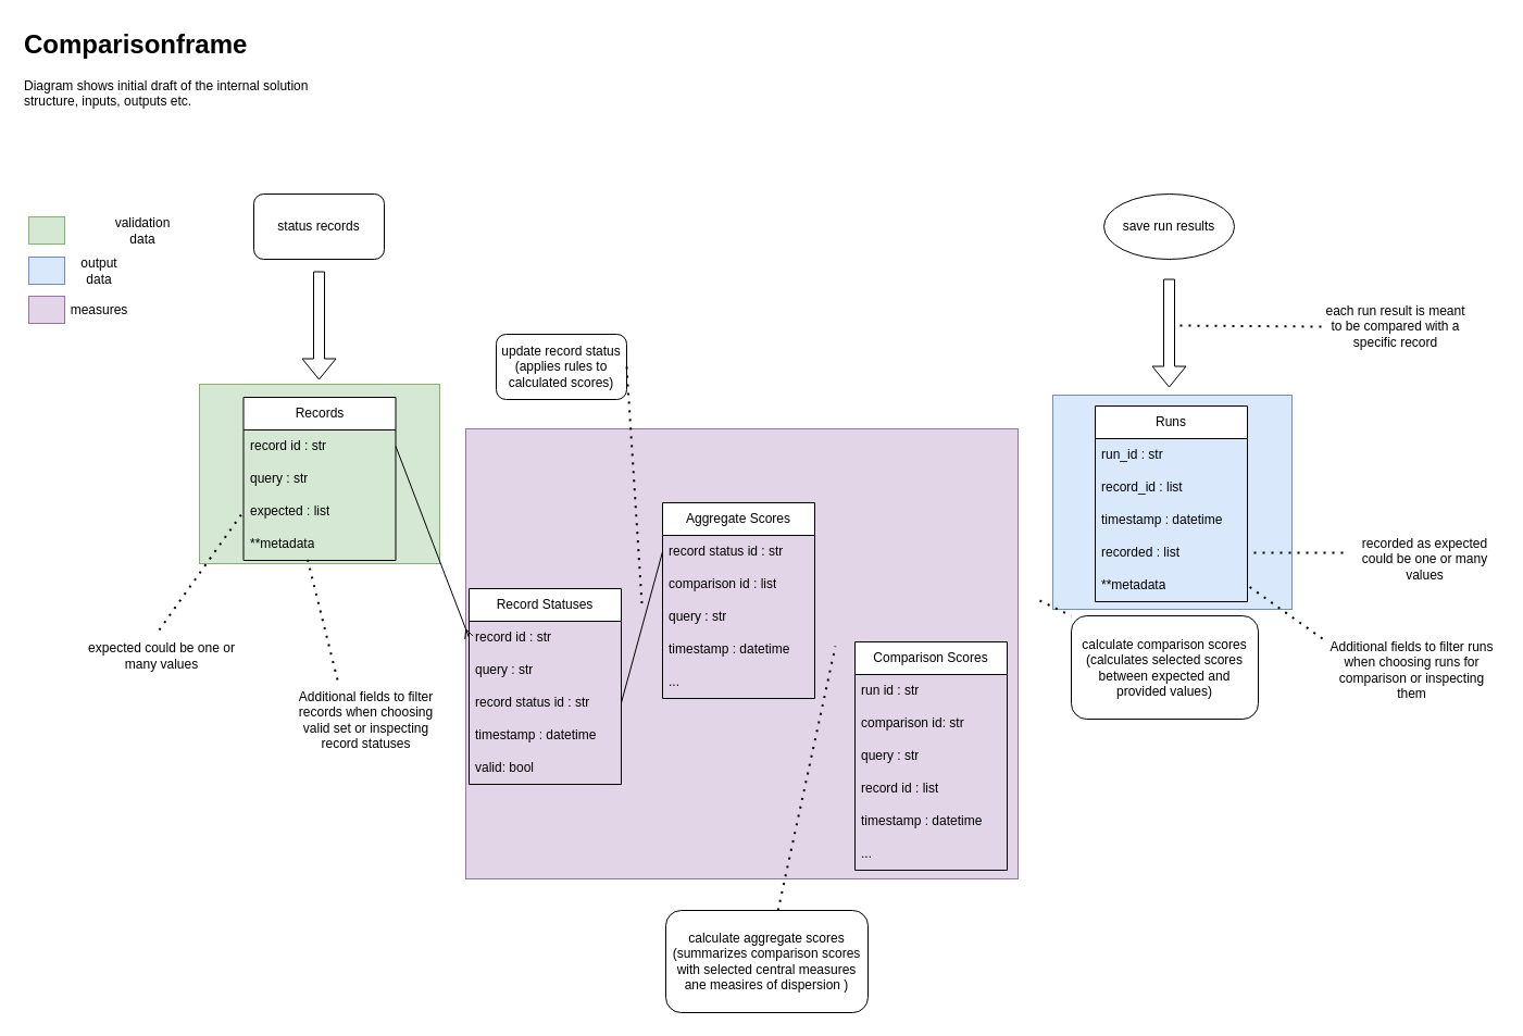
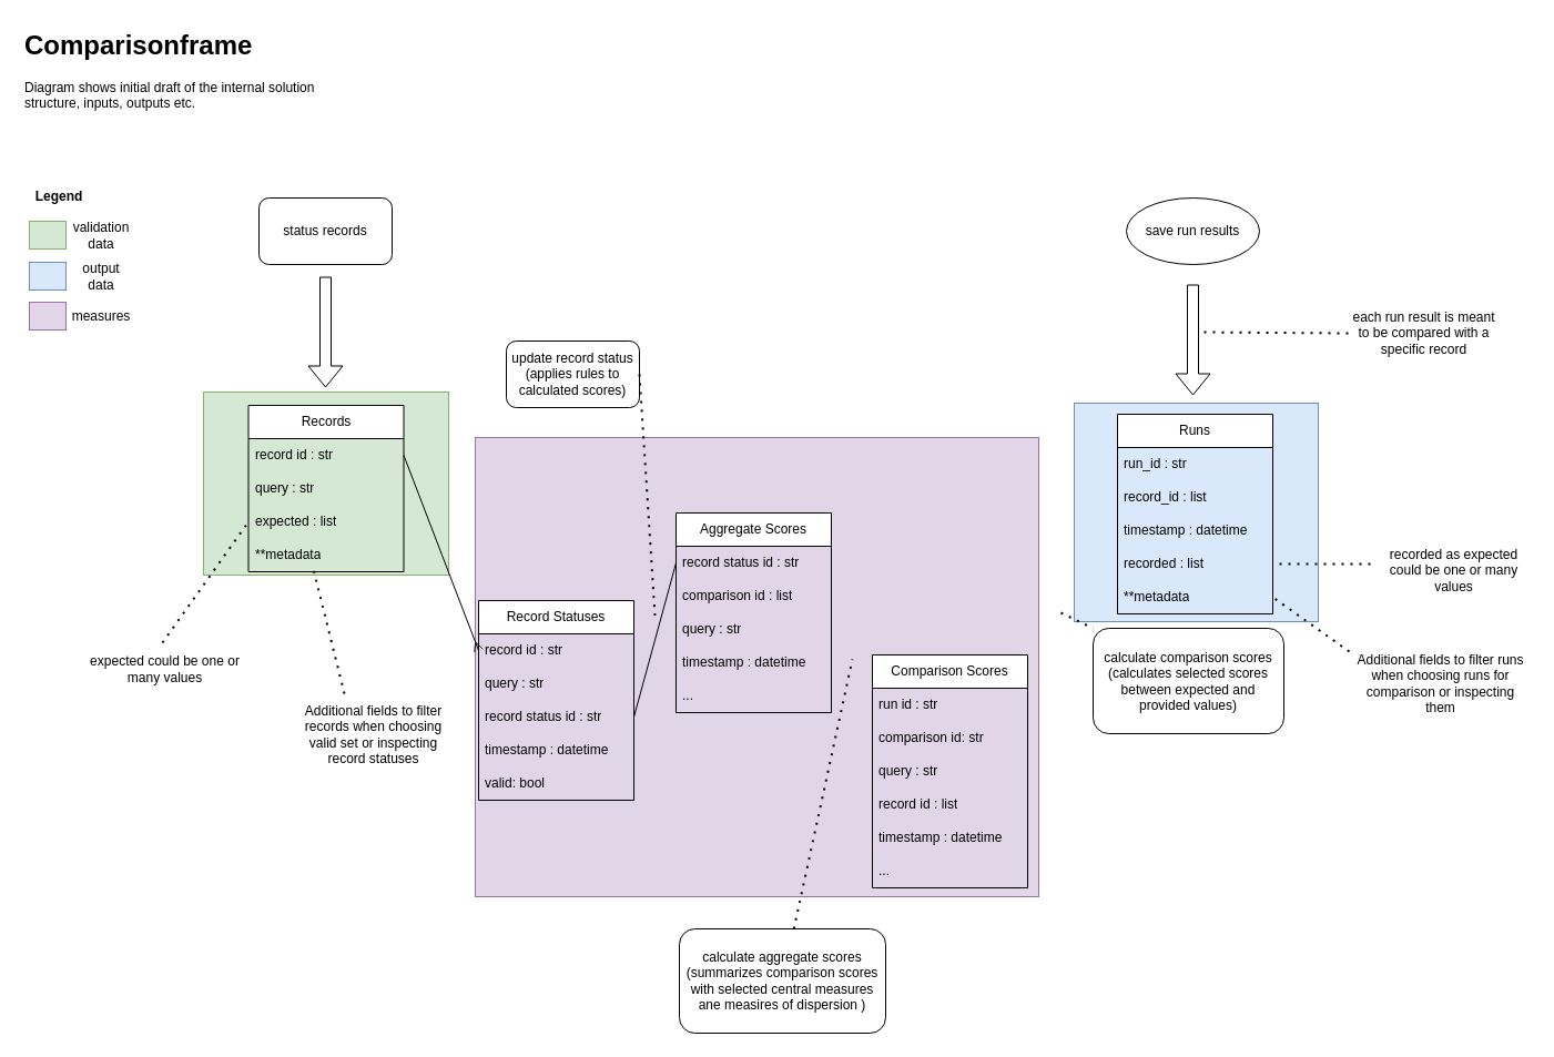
  <mxCell id="0" />
  <mxCell id="1" parent="0" />
  <mxCell id="2" value="" style="rounded=0;whiteSpace=wrap;html=1;fillColor=#e1d5e7;strokeColor=#9673a6;" parent="1" vertex="1"><mxGeometry x="428" y="394" width="508" height="414" as="geometry" /></mxCell>
  <mxCell id="3" value="" style="rounded=0;whiteSpace=wrap;html=1;fillColor=#dae8fc;strokeColor=#6c8ebf;" parent="1" vertex="1"><mxGeometry x="968" y="363" width="220" height="197" as="geometry" /></mxCell>
  <mxCell id="4" value="" style="rounded=0;whiteSpace=wrap;html=1;fillColor=#d5e8d4;strokeColor=#82b366;" parent="1" vertex="1"><mxGeometry x="183" y="353" width="221" height="165" as="geometry" /></mxCell>
  <mxCell id="5" value="Records" style="swimlane;fontStyle=0;childLayout=stackLayout;horizontal=1;startSize=30;horizontalStack=0;resizeParent=1;resizeParentMax=0;resizeLast=0;collapsible=1;marginBottom=0;whiteSpace=wrap;html=1;" parent="1" vertex="1"><mxGeometry x="223.5" y="365" width="140" height="150" as="geometry" /></mxCell>
  <mxCell id="6" value="record id : str" style="text;strokeColor=none;fillColor=none;align=left;verticalAlign=middle;spacingLeft=4;spacingRight=4;overflow=hidden;points=[[0,0.5],[1,0.5]];portConstraint=eastwest;rotatable=0;whiteSpace=wrap;html=1;" parent="5" vertex="1"><mxGeometry y="30" width="140" height="30" as="geometry" /></mxCell>
  <mxCell id="7" value="query : str" style="text;strokeColor=none;fillColor=none;align=left;verticalAlign=middle;spacingLeft=4;spacingRight=4;overflow=hidden;points=[[0,0.5],[1,0.5]];portConstraint=eastwest;rotatable=0;whiteSpace=wrap;html=1;" parent="5" vertex="1"><mxGeometry y="60" width="140" height="30" as="geometry" /></mxCell>
  <mxCell id="8" value="expected : list" style="text;strokeColor=none;fillColor=none;align=left;verticalAlign=middle;spacingLeft=4;spacingRight=4;overflow=hidden;points=[[0,0.5],[1,0.5]];portConstraint=eastwest;rotatable=0;whiteSpace=wrap;html=1;" parent="5" vertex="1"><mxGeometry y="90" width="140" height="30" as="geometry" /></mxCell>
  <mxCell id="9" value="**metadata" style="text;strokeColor=none;fillColor=none;align=left;verticalAlign=middle;spacingLeft=4;spacingRight=4;overflow=hidden;points=[[0,0.5],[1,0.5]];portConstraint=eastwest;rotatable=0;whiteSpace=wrap;html=1;" parent="5" vertex="1"><mxGeometry y="120" width="140" height="30" as="geometry" /></mxCell>
  <mxCell id="10" value="Aggregate Scores" style="swimlane;fontStyle=0;childLayout=stackLayout;horizontal=1;startSize=30;horizontalStack=0;resizeParent=1;resizeParentMax=0;resizeLast=0;collapsible=1;marginBottom=0;whiteSpace=wrap;html=1;" parent="1" vertex="1"><mxGeometry x="609" y="462" width="140" height="180" as="geometry" /></mxCell>
  <mxCell id="11" value="record status id : str" style="text;strokeColor=none;fillColor=none;align=left;verticalAlign=middle;spacingLeft=4;spacingRight=4;overflow=hidden;points=[[0,0.5],[1,0.5]];portConstraint=eastwest;rotatable=0;whiteSpace=wrap;html=1;" parent="10" vertex="1"><mxGeometry y="30" width="140" height="30" as="geometry" /></mxCell>
  <mxCell id="12" value="comparison id : list" style="text;strokeColor=none;fillColor=none;align=left;verticalAlign=middle;spacingLeft=4;spacingRight=4;overflow=hidden;points=[[0,0.5],[1,0.5]];portConstraint=eastwest;rotatable=0;whiteSpace=wrap;html=1;" parent="10" vertex="1"><mxGeometry y="60" width="140" height="30" as="geometry" /></mxCell>
  <mxCell id="13" value="query : str" style="text;strokeColor=none;fillColor=none;align=left;verticalAlign=middle;spacingLeft=4;spacingRight=4;overflow=hidden;points=[[0,0.5],[1,0.5]];portConstraint=eastwest;rotatable=0;whiteSpace=wrap;html=1;" vertex="1" parent="10"><mxGeometry y="90" width="140" height="30" as="geometry" /></mxCell>
  <mxCell id="14" value="timestamp : datetime" style="text;strokeColor=none;fillColor=none;align=left;verticalAlign=middle;spacingLeft=4;spacingRight=4;overflow=hidden;points=[[0,0.5],[1,0.5]];portConstraint=eastwest;rotatable=0;whiteSpace=wrap;html=1;" vertex="1" parent="10"><mxGeometry y="120" width="140" height="30" as="geometry" /></mxCell>
  <mxCell id="15" value="..." style="text;strokeColor=none;fillColor=none;align=left;verticalAlign=middle;spacingLeft=4;spacingRight=4;overflow=hidden;points=[[0,0.5],[1,0.5]];portConstraint=eastwest;rotatable=0;whiteSpace=wrap;html=1;" parent="10" vertex="1"><mxGeometry y="150" width="140" height="30" as="geometry" /></mxCell>
  <mxCell id="16" value="Runs" style="swimlane;fontStyle=0;childLayout=stackLayout;horizontal=1;startSize=30;horizontalStack=0;resizeParent=1;resizeParentMax=0;resizeLast=0;collapsible=1;marginBottom=0;whiteSpace=wrap;html=1;" parent="1" vertex="1"><mxGeometry x="1007" y="373" width="140" height="180" as="geometry" /></mxCell>
  <mxCell id="17" value="run_id : str" style="text;strokeColor=none;fillColor=none;align=left;verticalAlign=middle;spacingLeft=4;spacingRight=4;overflow=hidden;points=[[0,0.5],[1,0.5]];portConstraint=eastwest;rotatable=0;whiteSpace=wrap;html=1;" parent="16" vertex="1"><mxGeometry y="30" width="140" height="30" as="geometry" /></mxCell>
  <mxCell id="18" value="record_id : list" style="text;strokeColor=none;fillColor=none;align=left;verticalAlign=middle;spacingLeft=4;spacingRight=4;overflow=hidden;points=[[0,0.5],[1,0.5]];portConstraint=eastwest;rotatable=0;whiteSpace=wrap;html=1;" parent="16" vertex="1"><mxGeometry y="60" width="140" height="30" as="geometry" /></mxCell>
  <mxCell id="19" value="timestamp : datetime" style="text;strokeColor=none;fillColor=none;align=left;verticalAlign=middle;spacingLeft=4;spacingRight=4;overflow=hidden;points=[[0,0.5],[1,0.5]];portConstraint=eastwest;rotatable=0;whiteSpace=wrap;html=1;" parent="16" vertex="1"><mxGeometry y="90" width="140" height="30" as="geometry" /></mxCell>
  <mxCell id="20" value="recorded : list" style="text;strokeColor=none;fillColor=none;align=left;verticalAlign=middle;spacingLeft=4;spacingRight=4;overflow=hidden;points=[[0,0.5],[1,0.5]];portConstraint=eastwest;rotatable=0;whiteSpace=wrap;html=1;" parent="16" vertex="1"><mxGeometry y="120" width="140" height="30" as="geometry" /></mxCell>
  <mxCell id="21" value="**metadata" style="text;strokeColor=none;fillColor=none;align=left;verticalAlign=middle;spacingLeft=4;spacingRight=4;overflow=hidden;points=[[0,0.5],[1,0.5]];portConstraint=eastwest;rotatable=0;whiteSpace=wrap;html=1;" parent="16" vertex="1"><mxGeometry y="150" width="140" height="30" as="geometry" /></mxCell>
  <mxCell id="22" value="Comparison Scores" style="swimlane;fontStyle=0;childLayout=stackLayout;horizontal=1;startSize=30;horizontalStack=0;resizeParent=1;resizeParentMax=0;resizeLast=0;collapsible=1;marginBottom=0;whiteSpace=wrap;html=1;" parent="1" vertex="1"><mxGeometry x="786" y="590" width="140" height="210" as="geometry" /></mxCell>
  <mxCell id="23" value="run id : str" style="text;strokeColor=none;fillColor=none;align=left;verticalAlign=middle;spacingLeft=4;spacingRight=4;overflow=hidden;points=[[0,0.5],[1,0.5]];portConstraint=eastwest;rotatable=0;whiteSpace=wrap;html=1;" parent="22" vertex="1"><mxGeometry y="30" width="140" height="30" as="geometry" /></mxCell>
  <mxCell id="24" value="comparison id: str" style="text;strokeColor=none;fillColor=none;align=left;verticalAlign=middle;spacingLeft=4;spacingRight=4;overflow=hidden;points=[[0,0.5],[1,0.5]];portConstraint=eastwest;rotatable=0;whiteSpace=wrap;html=1;" parent="22" vertex="1"><mxGeometry y="60" width="140" height="30" as="geometry" /></mxCell>
  <mxCell id="25" value="query : str" style="text;strokeColor=none;fillColor=none;align=left;verticalAlign=middle;spacingLeft=4;spacingRight=4;overflow=hidden;points=[[0,0.5],[1,0.5]];portConstraint=eastwest;rotatable=0;whiteSpace=wrap;html=1;" vertex="1" parent="22"><mxGeometry y="90" width="140" height="30" as="geometry" /></mxCell>
  <mxCell id="26" value="record id : list" style="text;strokeColor=none;fillColor=none;align=left;verticalAlign=middle;spacingLeft=4;spacingRight=4;overflow=hidden;points=[[0,0.5],[1,0.5]];portConstraint=eastwest;rotatable=0;whiteSpace=wrap;html=1;" parent="22" vertex="1"><mxGeometry y="120" width="140" height="30" as="geometry" /></mxCell>
  <mxCell id="27" value="timestamp : datetime" style="text;strokeColor=none;fillColor=none;align=left;verticalAlign=middle;spacingLeft=4;spacingRight=4;overflow=hidden;points=[[0,0.5],[1,0.5]];portConstraint=eastwest;rotatable=0;whiteSpace=wrap;html=1;" parent="22" vertex="1"><mxGeometry y="150" width="140" height="30" as="geometry" /></mxCell>
  <mxCell id="28" value="..." style="text;strokeColor=none;fillColor=none;align=left;verticalAlign=middle;spacingLeft=4;spacingRight=4;overflow=hidden;points=[[0,0.5],[1,0.5]];portConstraint=eastwest;rotatable=0;whiteSpace=wrap;html=1;" parent="22" vertex="1"><mxGeometry y="180" width="140" height="30" as="geometry" /></mxCell>
  <mxCell id="29" value="Record Statuses" style="swimlane;fontStyle=0;childLayout=stackLayout;horizontal=1;startSize=30;horizontalStack=0;resizeParent=1;resizeParentMax=0;resizeLast=0;collapsible=1;marginBottom=0;whiteSpace=wrap;html=1;" parent="1" vertex="1"><mxGeometry x="431" y="541" width="140" height="180" as="geometry" /></mxCell>
  <mxCell id="30" value="record id : str" style="text;strokeColor=none;fillColor=none;align=left;verticalAlign=middle;spacingLeft=4;spacingRight=4;overflow=hidden;points=[[0,0.5],[1,0.5]];portConstraint=eastwest;rotatable=0;whiteSpace=wrap;html=1;" parent="29" vertex="1"><mxGeometry y="30" width="140" height="30" as="geometry" /></mxCell>
  <mxCell id="31" value="query : str" style="text;strokeColor=none;fillColor=none;align=left;verticalAlign=middle;spacingLeft=4;spacingRight=4;overflow=hidden;points=[[0,0.5],[1,0.5]];portConstraint=eastwest;rotatable=0;whiteSpace=wrap;html=1;" vertex="1" parent="29"><mxGeometry y="60" width="140" height="30" as="geometry" /></mxCell>
  <mxCell id="32" value="record status id : str" style="text;strokeColor=none;fillColor=none;align=left;verticalAlign=middle;spacingLeft=4;spacingRight=4;overflow=hidden;points=[[0,0.5],[1,0.5]];portConstraint=eastwest;rotatable=0;whiteSpace=wrap;html=1;" parent="29" vertex="1"><mxGeometry y="90" width="140" height="30" as="geometry" /></mxCell>
  <mxCell id="33" value="timestamp : datetime" style="text;strokeColor=none;fillColor=none;align=left;verticalAlign=middle;spacingLeft=4;spacingRight=4;overflow=hidden;points=[[0,0.5],[1,0.5]];portConstraint=eastwest;rotatable=0;whiteSpace=wrap;html=1;" parent="29" vertex="1"><mxGeometry y="120" width="140" height="30" as="geometry" /></mxCell>
  <mxCell id="34" value="valid: bool" style="text;strokeColor=none;fillColor=none;align=left;verticalAlign=middle;spacingLeft=4;spacingRight=4;overflow=hidden;points=[[0,0.5],[1,0.5]];portConstraint=eastwest;rotatable=0;whiteSpace=wrap;html=1;" parent="29" vertex="1"><mxGeometry y="150" width="140" height="30" as="geometry" /></mxCell>
  <mxCell id="35" value="" style="endArrow=ERmany;html=1;rounded=0;exitX=1;exitY=0.5;exitDx=0;exitDy=0;entryX=0;entryY=0.5;entryDx=0;entryDy=0;endFill=0;" parent="1" source="6" target="30" edge="1"><mxGeometry width="50" height="50" relative="1" as="geometry"><mxPoint x="362" y="755" as="sourcePoint" /><mxPoint x="412" y="705" as="targetPoint" /></mxGeometry></mxCell>
  <mxCell id="36" value="" style="endArrow=none;html=1;rounded=0;exitX=1;exitY=0.5;exitDx=0;exitDy=0;endFill=0;entryX=0;entryY=0.5;entryDx=0;entryDy=0;" parent="1" source="32" target="11" edge="1"><mxGeometry width="50" height="50" relative="1" as="geometry"><mxPoint x="799" y="585" as="sourcePoint" /><mxPoint x="410" y="656" as="targetPoint" /></mxGeometry></mxCell>
  <mxCell id="37" value="status records" style="rounded=1;whiteSpace=wrap;html=1;" parent="1" vertex="1"><mxGeometry x="233" y="178" width="120" height="60" as="geometry" /></mxCell>
  <mxCell id="38" value="" style="shape=flexArrow;endArrow=classic;html=1;rounded=0;" parent="1" edge="1"><mxGeometry width="50" height="50" relative="1" as="geometry"><mxPoint x="293" y="249" as="sourcePoint" /><mxPoint x="293" y="349" as="targetPoint" /></mxGeometry></mxCell>
  <mxCell id="39" value="save run results" style="ellipse;whiteSpace=wrap;html=1;" parent="1" vertex="1"><mxGeometry x="1015" y="178" width="120" height="60" as="geometry" /></mxCell>
  <mxCell id="40" value="" style="endArrow=none;dashed=1;html=1;dashPattern=1 3;strokeWidth=2;rounded=0;" parent="1" source="41" edge="1"><mxGeometry width="50" height="50" relative="1" as="geometry"><mxPoint x="113" y="565" as="sourcePoint" /><mxPoint x="768" y="594" as="targetPoint" /></mxGeometry></mxCell>
  <mxCell id="41" value="calculate aggregate scores&lt;div&gt;(summarizes comparison scores with selected central measures ane measires of dispersion )&lt;/div&gt;" style="rounded=1;whiteSpace=wrap;html=1;" parent="1" vertex="1"><mxGeometry x="612" y="837" width="186" height="94" as="geometry" /></mxCell>
  <mxCell id="42" value="update record status&lt;div&gt;(applies rules to calculated scores)&lt;/div&gt;" style="rounded=1;whiteSpace=wrap;html=1;" parent="1" vertex="1"><mxGeometry x="456" y="307" width="120" height="60" as="geometry" /></mxCell>
  <mxCell id="43" value="" style="endArrow=none;dashed=1;html=1;dashPattern=1 3;strokeWidth=2;rounded=0;exitX=1;exitY=0.5;exitDx=0;exitDy=0;" parent="1" source="42" edge="1"><mxGeometry width="50" height="50" relative="1" as="geometry"><mxPoint x="323" y="598.5" as="sourcePoint" /><mxPoint x="590" y="555" as="targetPoint" /></mxGeometry></mxCell>
  <mxCell id="44" value="&lt;h1 style=&quot;margin-top: 0px;&quot;&gt;Comparisonframe&lt;/h1&gt;&lt;p&gt;Diagram shows initial draft of the internal solution structure, inputs, outputs etc.&lt;/p&gt;" style="text;html=1;whiteSpace=wrap;overflow=hidden;rounded=0;" parent="1" vertex="1"><mxGeometry x="20" y="20" width="307" height="136" as="geometry" /></mxCell>
  <mxCell id="45" value="calculate comparison scores&lt;div&gt;(calculates selected scores between expected and provided values)&lt;/div&gt;" style="rounded=1;whiteSpace=wrap;html=1;" parent="1" vertex="1"><mxGeometry x="985" y="566" width="172" height="95" as="geometry" /></mxCell>
  <mxCell id="46" value="" style="endArrow=none;dashed=1;html=1;dashPattern=1 3;strokeWidth=2;rounded=0;entryX=0;entryY=0;entryDx=0;entryDy=0;" parent="1" target="45" edge="1"><mxGeometry width="50" height="50" relative="1" as="geometry"><mxPoint x="956" y="552" as="sourcePoint" /><mxPoint x="812" y="336" as="targetPoint" /></mxGeometry></mxCell>
  <mxCell id="47" value="" style="shape=flexArrow;endArrow=classic;html=1;rounded=0;" parent="1" edge="1"><mxGeometry width="50" height="50" relative="1" as="geometry"><mxPoint x="1075" y="256" as="sourcePoint" /><mxPoint x="1075" y="356" as="targetPoint" /></mxGeometry></mxCell>
  <mxCell id="48" value="" style="rounded=0;whiteSpace=wrap;html=1;fillColor=#d5e8d4;strokeColor=#82b366;" parent="1" vertex="1"><mxGeometry x="26" y="199" width="33" height="25" as="geometry" /></mxCell>
- <mxCell id="50" value="validation data" style="text;html=1;align=center;verticalAlign=middle;whiteSpace=wrap;rounded=0;" parent="1" vertex="1"><mxGeometry x="101" y="197" width="60" height="30" as="geometry" /></mxCell>
+ <mxCell id="49" value="&lt;b&gt;Legend&lt;/b&gt;" style="text;html=1;align=center;verticalAlign=middle;whiteSpace=wrap;rounded=0;" parent="1" vertex="1"><mxGeometry x="23" y="162" width="60" height="30" as="geometry" /></mxCell>
+ <mxCell id="50" value="validation data" style="text;html=1;align=center;verticalAlign=middle;whiteSpace=wrap;rounded=0;" parent="1" vertex="1"><mxGeometry x="61" y="197" width="60" height="30" as="geometry" /></mxCell>
  <mxCell id="51" value="" style="rounded=0;whiteSpace=wrap;html=1;fillColor=#dae8fc;strokeColor=#6c8ebf;" parent="1" vertex="1"><mxGeometry x="26" y="236" width="33" height="25" as="geometry" /></mxCell>
  <mxCell id="52" value="output data" style="text;html=1;align=center;verticalAlign=middle;whiteSpace=wrap;rounded=0;" parent="1" vertex="1"><mxGeometry x="61" y="234" width="60" height="30" as="geometry" /></mxCell>
  <mxCell id="53" value="" style="rounded=0;whiteSpace=wrap;html=1;fillColor=#e1d5e7;strokeColor=#9673a6;" parent="1" vertex="1"><mxGeometry x="26" y="272" width="33" height="25" as="geometry" /></mxCell>
  <mxCell id="54" value="measures" style="text;html=1;align=center;verticalAlign=middle;whiteSpace=wrap;rounded=0;" parent="1" vertex="1"><mxGeometry x="61" y="270" width="60" height="30" as="geometry" /></mxCell>
  <mxCell id="55" value="" style="endArrow=none;dashed=1;html=1;dashPattern=1 3;strokeWidth=2;rounded=0;entryX=0;entryY=0.5;entryDx=0;entryDy=0;" parent="1" target="8" edge="1"><mxGeometry width="50" height="50" relative="1" as="geometry"><mxPoint x="146" y="579" as="sourcePoint" /><mxPoint x="168" y="600.5" as="targetPoint" /></mxGeometry></mxCell>
  <mxCell id="56" value="expected could be one or many values" style="text;html=1;align=center;verticalAlign=middle;whiteSpace=wrap;rounded=0;" parent="1" vertex="1"><mxGeometry x="80" y="582" width="137" height="42" as="geometry" /></mxCell>
  <mxCell id="57" value="each run result is meant to be compared with a specific record" style="text;html=1;align=center;verticalAlign=middle;whiteSpace=wrap;rounded=0;" parent="1" vertex="1"><mxGeometry x="1215" y="279" width="137" height="42" as="geometry" /></mxCell>
  <mxCell id="58" value="" style="endArrow=none;dashed=1;html=1;dashPattern=1 3;strokeWidth=2;rounded=0;exitX=0;exitY=0.5;exitDx=0;exitDy=0;" parent="1" source="57" edge="1"><mxGeometry width="50" height="50" relative="1" as="geometry"><mxPoint x="1281" y="425" as="sourcePoint" /><mxPoint x="1083" y="299" as="targetPoint" /></mxGeometry></mxCell>
  <mxCell id="59" value="" style="endArrow=none;dashed=1;html=1;dashPattern=1 3;strokeWidth=2;rounded=0;entryX=1;entryY=0.5;entryDx=0;entryDy=0;" parent="1" target="20" edge="1"><mxGeometry width="50" height="50" relative="1" as="geometry"><mxPoint x="1235" y="508" as="sourcePoint" /><mxPoint x="1364" y="521" as="targetPoint" /></mxGeometry></mxCell>
  <mxCell id="60" value="recorded as expected could be one or many values" style="text;html=1;align=center;verticalAlign=middle;whiteSpace=wrap;rounded=0;" parent="1" vertex="1"><mxGeometry x="1242" y="493" width="137" height="42" as="geometry" /></mxCell>
  <mxCell id="61" value="Additional fields to filter records when choosing valid set or inspecting record statuses" style="text;html=1;align=center;verticalAlign=middle;whiteSpace=wrap;rounded=0;" parent="1" vertex="1"><mxGeometry x="273" y="632" width="127" height="59" as="geometry" /></mxCell>
  <mxCell id="62" value="" style="endArrow=none;dashed=1;html=1;dashPattern=1 3;strokeWidth=2;rounded=0;entryX=0.418;entryY=0.917;entryDx=0;entryDy=0;entryPerimeter=0;" parent="1" target="9" edge="1"><mxGeometry width="50" height="50" relative="1" as="geometry"><mxPoint x="310" y="625" as="sourcePoint" /><mxPoint x="345" y="548" as="targetPoint" /></mxGeometry></mxCell>
  <mxCell id="63" value="Additional fields to filter runs when choosing runs for comparison or inspecting them" style="text;html=1;align=center;verticalAlign=middle;whiteSpace=wrap;rounded=0;" parent="1" vertex="1"><mxGeometry x="1221" y="592" width="155" height="48" as="geometry" /></mxCell>
  <mxCell id="64" value="" style="endArrow=none;dashed=1;html=1;dashPattern=1 3;strokeWidth=2;rounded=0;entryX=1;entryY=0.5;entryDx=0;entryDy=0;" parent="1" target="21" edge="1"><mxGeometry width="50" height="50" relative="1" as="geometry"><mxPoint x="1216" y="587" as="sourcePoint" /><mxPoint x="1150" y="557" as="targetPoint" /></mxGeometry></mxCell>
